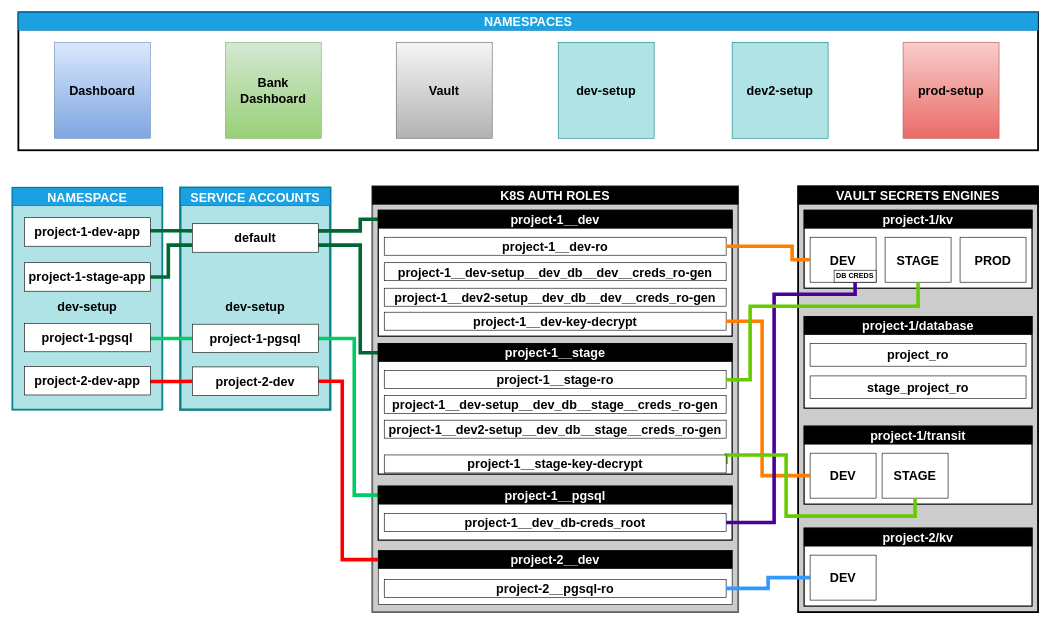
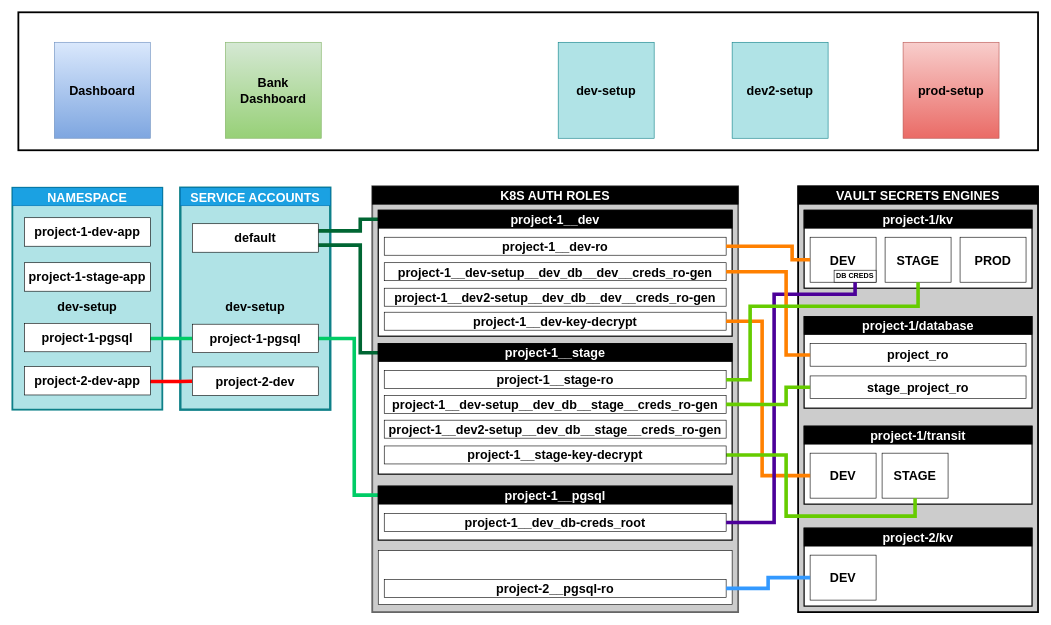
  <mxCell id="0" />
  <mxCell id="1" parent="0" />
  <mxCell id="2" value="&lt;b&gt;&lt;br&gt;dev-setup&lt;/b&gt;" style="rounded=0;whiteSpace=wrap;html=1;fontSize=21;strokeWidth=4;fillColor=#b0e3e6;strokeColor=#0e8088;" parent="1" vertex="1"><mxGeometry x="300" y="312.5" width="250" height="370" as="geometry" /></mxCell>
  <mxCell id="3" value="&lt;b&gt;&lt;br&gt;dev-setup&lt;/b&gt;" style="rounded=0;whiteSpace=wrap;html=1;fontSize=21;strokeWidth=3;fillColor=#b0e3e6;strokeColor=#0e8088;" parent="1" vertex="1"><mxGeometry x="20" y="312.5" width="250" height="370" as="geometry" /></mxCell>
  <mxCell id="4" value="" style="rounded=0;whiteSpace=wrap;html=1;strokeWidth=3;" parent="1" vertex="1"><mxGeometry x="30" y="20" width="1700" height="230" as="geometry" /></mxCell>
  <mxCell id="5" value="Bank Dashboard" style="whiteSpace=wrap;html=1;aspect=fixed;fontStyle=1;fontSize=21;gradientColor=#97d077;fillColor=#d5e8d4;strokeColor=#82b366;" parent="1" vertex="1"><mxGeometry x="375" y="70" width="160" height="160" as="geometry" /></mxCell>
- <mxCell id="6" value="Vault" style="whiteSpace=wrap;html=1;aspect=fixed;fontStyle=1;fontSize=21;gradientColor=#b3b3b3;fillColor=#f5f5f5;strokeColor=#666666;" parent="1" vertex="1"><mxGeometry x="660" y="70" width="160" height="160" as="geometry" /></mxCell>
  <mxCell id="7" value="dev-setup" style="whiteSpace=wrap;html=1;aspect=fixed;fontStyle=1;fontSize=21;fillColor=#b0e3e6;strokeColor=#0e8088;" parent="1" vertex="1"><mxGeometry x="930" y="70" width="160" height="160" as="geometry" /></mxCell>
  <mxCell id="8" value="prod-setup" style="whiteSpace=wrap;html=1;aspect=fixed;fontStyle=1;fontSize=21;gradientColor=#ea6b66;fillColor=#f8cecc;strokeColor=#b85450;" parent="1" vertex="1"><mxGeometry x="1505" y="70" width="160" height="160" as="geometry" /></mxCell>
  <mxCell id="9" value="Dashboard" style="whiteSpace=wrap;html=1;aspect=fixed;fontStyle=1;fontSize=21;gradientColor=#7ea6e0;fillColor=#dae8fc;strokeColor=#6c8ebf;" parent="1" vertex="1"><mxGeometry x="90" y="70" width="160" height="160" as="geometry" /></mxCell>
  <mxCell id="10" value="SERVICE ACCOUNTS" style="rounded=0;whiteSpace=wrap;html=1;fontStyle=1;fontSize=21;fillColor=#1ba1e2;fontColor=#ffffff;strokeColor=#006EAF;" parent="1" vertex="1"><mxGeometry x="300" y="312.5" width="250" height="30" as="geometry" /></mxCell>
- <mxCell id="11" value="NAMESPACES" style="rounded=0;whiteSpace=wrap;html=1;fontStyle=1;fontSize=21;fontColor=#ffffff;fillColor=#1ba1e2;strokeColor=#006EAF;" parent="1" vertex="1"><mxGeometry x="30" y="20" width="1700" height="30" as="geometry" /></mxCell>
  <mxCell id="12" value="" style="rounded=0;whiteSpace=wrap;html=1;strokeWidth=3;fillColor=#CCCCCC;" parent="1" vertex="1"><mxGeometry x="1330" y="310" width="400" height="710" as="geometry" /></mxCell>
  <mxCell id="13" value="VAULT SECRETS ENGINES" style="rounded=0;whiteSpace=wrap;html=1;fillColor=#000000;fontColor=#FFFFFF;fontStyle=1;fontSize=21;" parent="1" vertex="1"><mxGeometry x="1330" y="310" width="400" height="30" as="geometry" /></mxCell>
  <mxCell id="14" value="" style="rounded=0;whiteSpace=wrap;html=1;strokeWidth=2;" parent="1" vertex="1"><mxGeometry x="1340" y="350" width="380" height="130" as="geometry" /></mxCell>
  <mxCell id="15" value="project-1/kv" style="rounded=0;whiteSpace=wrap;html=1;fontStyle=1;fontSize=21;fontColor=#FFFFFF;fillColor=#000000;" parent="1" vertex="1"><mxGeometry x="1340" y="350" width="380" height="30" as="geometry" /></mxCell>
  <mxCell id="16" value="DEV" style="rounded=0;whiteSpace=wrap;html=1;fontStyle=1;fontSize=21;" parent="1" vertex="1"><mxGeometry x="1350" y="395" width="110" height="75" as="geometry" /></mxCell>
  <mxCell id="17" value="STAGE" style="rounded=0;whiteSpace=wrap;html=1;fontStyle=1;fontSize=21;" parent="1" vertex="1"><mxGeometry x="1475" y="395" width="110" height="75" as="geometry" /></mxCell>
  <mxCell id="18" value="PROD" style="rounded=0;whiteSpace=wrap;html=1;fontStyle=1;fontSize=21;" parent="1" vertex="1"><mxGeometry x="1600" y="395" width="110" height="75" as="geometry" /></mxCell>
  <mxCell id="19" value="" style="rounded=0;whiteSpace=wrap;html=1;strokeWidth=2;" parent="1" vertex="1"><mxGeometry x="1340" y="880" width="380" height="130" as="geometry" /></mxCell>
  <mxCell id="20" value="project-2/kv" style="rounded=0;whiteSpace=wrap;html=1;fillColor=#000000;fontStyle=1;fontSize=21;fontColor=#FFFFFF;" parent="1" vertex="1"><mxGeometry x="1340" y="880" width="380" height="30" as="geometry" /></mxCell>
  <mxCell id="21" value="DEV" style="rounded=0;whiteSpace=wrap;html=1;fontStyle=1;fontSize=21;" parent="1" vertex="1"><mxGeometry x="1350" y="925" width="110" height="75" as="geometry" /></mxCell>
  <mxCell id="22" value="" style="rounded=0;whiteSpace=wrap;html=1;strokeWidth=2;" parent="1" vertex="1"><mxGeometry x="1340" y="710" width="380" height="130" as="geometry" /></mxCell>
  <mxCell id="23" value="project-1/transit" style="rounded=0;whiteSpace=wrap;html=1;fontStyle=1;fillColor=#000000;fontColor=#FFFFFF;fontSize=21;" parent="1" vertex="1"><mxGeometry x="1340" y="710" width="380" height="30" as="geometry" /></mxCell>
  <mxCell id="24" value="DEV" style="rounded=0;whiteSpace=wrap;html=1;fontStyle=1;fontSize=21;" parent="1" vertex="1"><mxGeometry x="1350" y="755" width="110" height="75" as="geometry" /></mxCell>
  <mxCell id="25" value="STAGE" style="rounded=0;whiteSpace=wrap;html=1;fontStyle=1;fontSize=21;" parent="1" vertex="1"><mxGeometry x="1470" y="755" width="110" height="75" as="geometry" /></mxCell>
  <mxCell id="26" value="DB CREDS" style="rounded=0;whiteSpace=wrap;html=1;fontStyle=1" parent="1" vertex="1"><mxGeometry x="1390" y="450" width="70" height="20" as="geometry" /></mxCell>
  <mxCell id="27" value="NAMESPACE" style="rounded=0;whiteSpace=wrap;html=1;fontSize=21;fontColor=#ffffff;fillColor=#1ba1e2;strokeColor=#006EAF;fontStyle=1" parent="1" vertex="1"><mxGeometry x="20" y="312.5" width="250" height="30" as="geometry" /></mxCell>
  <mxCell id="28" value="" style="rounded=0;whiteSpace=wrap;html=1;strokeWidth=3;strokeColor=#666666;fontColor=#333333;fillColor=#CCCCCC;" parent="1" vertex="1"><mxGeometry x="620" y="310" width="610" height="710" as="geometry" /></mxCell>
  <mxCell id="29" value="K8S AUTH ROLES" style="rounded=0;whiteSpace=wrap;html=1;fillColor=#000000;fontColor=#FFFFFF;fontStyle=1;fontSize=21;" parent="1" vertex="1"><mxGeometry x="620" y="310" width="610" height="30" as="geometry" /></mxCell>
  <mxCell id="30" style="edgeStyle=orthogonalEdgeStyle;rounded=0;orthogonalLoop=1;jettySize=auto;html=1;exitX=0;exitY=0.5;exitDx=0;exitDy=0;entryX=1;entryY=0.25;entryDx=0;entryDy=0;fontSize=21;fontColor=#FFFFFF;endArrow=none;endFill=0;strokeWidth=6;strokeColor=#006633;" parent="1" source="32" target="57" edge="1"><mxGeometry relative="1" as="geometry"><Array as="points"><mxPoint x="600" y="365" /><mxPoint x="600" y="384" /></Array></mxGeometry></mxCell>
  <mxCell id="31" value="" style="rounded=0;whiteSpace=wrap;html=1;strokeWidth=2;" parent="1" vertex="1"><mxGeometry x="630" y="350" width="590" height="210" as="geometry" /></mxCell>
  <mxCell id="32" value="project-1__dev" style="rounded=0;whiteSpace=wrap;html=1;fontStyle=1;fontSize=21;fontColor=#FFFFFF;fillColor=#000000;" parent="1" vertex="1"><mxGeometry x="630" y="350" width="590" height="30" as="geometry" /></mxCell>
  <mxCell id="33" value="&lt;span class=&quot;pl-s&quot;&gt;&lt;span class=&quot;pl-pds&quot;&gt;&lt;/span&gt;project-1__dev-ro&lt;/span&gt;" style="rounded=0;whiteSpace=wrap;html=1;fontStyle=1;fontSize=21;" parent="1" vertex="1"><mxGeometry x="640" y="395" width="570" height="30" as="geometry" /></mxCell>
  <mxCell id="34" style="edgeStyle=orthogonalEdgeStyle;rounded=0;orthogonalLoop=1;jettySize=auto;html=1;exitX=0;exitY=0.5;exitDx=0;exitDy=0;entryX=1;entryY=0.75;entryDx=0;entryDy=0;fontSize=21;fontColor=#FFFFFF;endArrow=none;endFill=0;strokeWidth=6;strokeColor=#006633;" parent="1" source="36" target="57" edge="1"><mxGeometry relative="1" as="geometry"><Array as="points"><mxPoint x="600" y="588" /><mxPoint x="600" y="408" /></Array></mxGeometry></mxCell>
  <mxCell id="35" value="" style="rounded=0;whiteSpace=wrap;html=1;strokeWidth=2;" parent="1" vertex="1"><mxGeometry x="630" y="572.5" width="590" height="217.5" as="geometry" /></mxCell>
  <mxCell id="36" value="project-1__stage" style="rounded=0;whiteSpace=wrap;html=1;fontStyle=1;fillColor=#000000;fontColor=#FFFFFF;fontSize=21;" parent="1" vertex="1"><mxGeometry x="630" y="572.5" width="590" height="30" as="geometry" /></mxCell>
  <mxCell id="37" style="edgeStyle=orthogonalEdgeStyle;rounded=0;orthogonalLoop=1;jettySize=auto;html=1;exitX=0;exitY=0.5;exitDx=0;exitDy=0;entryX=1;entryY=0.5;entryDx=0;entryDy=0;fontSize=21;fontColor=#FFFFFF;endArrow=none;endFill=0;strokeWidth=6;strokeColor=#00CC66;" parent="1" source="39" target="56" edge="1"><mxGeometry relative="1" as="geometry"><Array as="points"><mxPoint x="590" y="825" /><mxPoint x="590" y="564" /></Array></mxGeometry></mxCell>
  <mxCell id="38" value="" style="rounded=0;whiteSpace=wrap;html=1;strokeWidth=2;" parent="1" vertex="1"><mxGeometry x="630" y="810" width="590" height="90" as="geometry" /></mxCell>
  <mxCell id="39" value="project-1__pgsql" style="rounded=0;whiteSpace=wrap;html=1;fillColor=#000000;fontStyle=1;fontSize=21;fontColor=#FFFFFF;" parent="1" vertex="1"><mxGeometry x="630" y="810" width="590" height="30" as="geometry" /></mxCell>
- <mxCell id="40" style="edgeStyle=orthogonalEdgeStyle;rounded=0;orthogonalLoop=1;jettySize=auto;html=1;exitX=0;exitY=0.5;exitDx=0;exitDy=0;entryX=1;entryY=0.5;entryDx=0;entryDy=0;fontSize=21;fontColor=#FFFFFF;endArrow=none;endFill=0;strokeWidth=6;strokeColor=#FF0000;" parent="1" source="42" target="58" edge="1"><mxGeometry relative="1" as="geometry"><Array as="points"><mxPoint x="570" y="933" /><mxPoint x="570" y="635" /></Array></mxGeometry></mxCell>
  <mxCell id="41" value="" style="rounded=0;whiteSpace=wrap;html=1;" parent="1" vertex="1"><mxGeometry x="630" y="917.5" width="590" height="90" as="geometry" /></mxCell>
- <mxCell id="42" value="project-2__dev" style="rounded=0;whiteSpace=wrap;html=1;fillColor=#000000;fontStyle=1;fontSize=21;fontColor=#FFFFFF;" parent="1" vertex="1"><mxGeometry x="630" y="917.5" width="590" height="30" as="geometry" /></mxCell>
  <mxCell id="43" value="project-1__dev-setup__dev_db__dev__creds_ro-gen" style="rounded=0;whiteSpace=wrap;html=1;fontStyle=1;fontSize=21;" parent="1" vertex="1"><mxGeometry x="640" y="437.5" width="570" height="30" as="geometry" /></mxCell>
  <mxCell id="44" value="&lt;span class=&quot;pl-s&quot;&gt;&lt;span class=&quot;pl-pds&quot;&gt;&lt;/span&gt;project-1__stage-ro&lt;/span&gt;" style="rounded=0;whiteSpace=wrap;html=1;fontStyle=1;fontSize=21;" parent="1" vertex="1"><mxGeometry x="640" y="617.5" width="570" height="30" as="geometry" /></mxCell>
  <mxCell id="45" value="&lt;span class=&quot;pl-s&quot;&gt;project-1__dev-setup__dev_db__stage__creds_ro-gen&lt;span class=&quot;pl-pds&quot;&gt;&lt;/span&gt;&lt;/span&gt;" style="rounded=0;whiteSpace=wrap;html=1;fontStyle=1;fontSize=21;" parent="1" vertex="1"><mxGeometry x="640" y="658.75" width="570" height="30" as="geometry" /></mxCell>
  <mxCell id="46" value="&lt;span class=&quot;pl-s&quot;&gt;project-1__dev_db-creds_root&lt;span class=&quot;pl-pds&quot;&gt;&lt;/span&gt;&lt;/span&gt;" style="rounded=0;whiteSpace=wrap;html=1;fontStyle=1;fontSize=21;" parent="1" vertex="1"><mxGeometry x="640" y="855.5" width="570" height="30" as="geometry" /></mxCell>
  <mxCell id="47" value="&lt;span class=&quot;pl-s&quot;&gt;&lt;span class=&quot;pl-pds&quot;&gt;&lt;/span&gt;project-2__pgsql-ro&lt;/span&gt;" style="rounded=0;whiteSpace=wrap;html=1;fontStyle=1;fontSize=21;" parent="1" vertex="1"><mxGeometry x="640" y="965.5" width="570" height="30" as="geometry" /></mxCell>
- <mxCell id="48" style="edgeStyle=orthogonalEdgeStyle;rounded=0;orthogonalLoop=1;jettySize=auto;html=1;exitX=0.998;exitY=0.455;exitDx=0;exitDy=0;entryX=0;entryY=0.25;entryDx=0;entryDy=0;fontSize=21;fontColor=#FFFFFF;strokeWidth=6;exitPerimeter=0;endArrow=none;endFill=0;strokeColor=#006633;" parent="1" source="49" target="57" edge="1"><mxGeometry relative="1" as="geometry"><Array as="points"><mxPoint x="310" y="384.5" /><mxPoint x="310" y="384.5" /></Array></mxGeometry></mxCell>
  <mxCell id="49" value="project-1-dev-app" style="rounded=0;whiteSpace=wrap;html=1;fontSize=21;strokeWidth=1;fontStyle=1" parent="1" vertex="1"><mxGeometry x="40" y="362.5" width="210" height="47.5" as="geometry" /></mxCell>
- <mxCell id="50" style="edgeStyle=orthogonalEdgeStyle;rounded=0;orthogonalLoop=1;jettySize=auto;html=1;exitX=1;exitY=0.5;exitDx=0;exitDy=0;entryX=0;entryY=0.75;entryDx=0;entryDy=0;fontSize=21;fontColor=#FFFFFF;strokeWidth=6;endArrow=none;endFill=0;strokeColor=#006633;" parent="1" source="51" target="57" edge="1"><mxGeometry relative="1" as="geometry"><Array as="points"><mxPoint x="280" y="461" /><mxPoint x="280" y="408" /></Array></mxGeometry></mxCell>
  <mxCell id="51" value="project-1-stage-app" style="rounded=0;whiteSpace=wrap;html=1;fontSize=21;strokeWidth=1;fontStyle=1" parent="1" vertex="1"><mxGeometry x="40" y="437.5" width="210" height="47.5" as="geometry" /></mxCell>
  <mxCell id="52" style="edgeStyle=orthogonalEdgeStyle;rounded=0;orthogonalLoop=1;jettySize=auto;html=1;exitX=1;exitY=0.5;exitDx=0;exitDy=0;entryX=0;entryY=0.5;entryDx=0;entryDy=0;fontSize=21;fontColor=#FFFFFF;strokeWidth=6;endArrow=none;endFill=0;strokeColor=#00CC66;" parent="1" source="53" target="56" edge="1"><mxGeometry relative="1" as="geometry"><Array as="points"><mxPoint x="250" y="563.5" /></Array></mxGeometry></mxCell>
  <mxCell id="53" value="project-1-pgsql" style="rounded=0;whiteSpace=wrap;html=1;fontSize=21;strokeWidth=1;fontStyle=1" parent="1" vertex="1"><mxGeometry x="40" y="538.5" width="210" height="47.5" as="geometry" /></mxCell>
  <mxCell id="54" style="edgeStyle=orthogonalEdgeStyle;rounded=0;orthogonalLoop=1;jettySize=auto;html=1;exitX=1;exitY=0.5;exitDx=0;exitDy=0;entryX=0;entryY=0.5;entryDx=0;entryDy=0;fontSize=21;fontColor=#FFFFFF;strokeWidth=6;endArrow=none;endFill=0;strokeColor=#FF0000;" parent="1" source="55" target="58" edge="1"><mxGeometry relative="1" as="geometry"><Array as="points"><mxPoint x="250" y="635.5" /><mxPoint x="300" y="635.5" /></Array></mxGeometry></mxCell>
  <mxCell id="55" value="project-2-dev-app" style="rounded=0;whiteSpace=wrap;html=1;fontSize=21;strokeWidth=1;fontStyle=1" parent="1" vertex="1"><mxGeometry x="40" y="610.5" width="210" height="47.5" as="geometry" /></mxCell>
  <mxCell id="56" value="project-1-pgsql" style="rounded=0;whiteSpace=wrap;html=1;fontSize=21;strokeWidth=1;fontStyle=1" parent="1" vertex="1"><mxGeometry x="320" y="540" width="210" height="47.5" as="geometry" /></mxCell>
  <mxCell id="57" value="default" style="rounded=0;whiteSpace=wrap;html=1;fontSize=21;strokeWidth=1;fontStyle=1" parent="1" vertex="1"><mxGeometry x="320" y="372.5" width="210" height="47.5" as="geometry" /></mxCell>
  <mxCell id="58" value="project-2-dev" style="rounded=0;whiteSpace=wrap;html=1;fontSize=21;strokeWidth=1;fontStyle=1" parent="1" vertex="1"><mxGeometry x="320" y="611.25" width="210" height="47.5" as="geometry" /></mxCell>
  <mxCell id="59" value="&lt;span class=&quot;pl-s&quot;&gt;project-1__dev-key-decrypt&lt;span class=&quot;pl-pds&quot;&gt;&lt;/span&gt;&lt;/span&gt;" style="rounded=0;whiteSpace=wrap;html=1;fontStyle=1;fontSize=21;" parent="1" vertex="1"><mxGeometry x="640" y="520" width="570" height="30" as="geometry" /></mxCell>
  <mxCell id="60" value="" style="rounded=0;whiteSpace=wrap;html=1;strokeWidth=2;" parent="1" vertex="1"><mxGeometry x="1340" y="527.5" width="380" height="152.5" as="geometry" /></mxCell>
  <mxCell id="61" value="project-1/database" style="rounded=0;whiteSpace=wrap;html=1;fontStyle=1;fillColor=#000000;fontColor=#FFFFFF;fontSize=21;" parent="1" vertex="1"><mxGeometry x="1340" y="527.5" width="380" height="30" as="geometry" /></mxCell>
  <mxCell id="62" value="project_ro" style="rounded=0;whiteSpace=wrap;html=1;fontStyle=1;fontSize=21;" parent="1" vertex="1"><mxGeometry x="1350" y="572.5" width="360" height="37.5" as="geometry" /></mxCell>
  <mxCell id="63" style="edgeStyle=orthogonalEdgeStyle;rounded=0;orthogonalLoop=1;jettySize=auto;html=1;exitX=1;exitY=0.5;exitDx=0;exitDy=0;fontSize=21;fontColor=#FFFFFF;endArrow=none;endFill=0;strokeWidth=6;strokeColor=#FF8000;entryX=0;entryY=0.5;entryDx=0;entryDy=0;" parent="1" source="59" target="24" edge="1"><mxGeometry relative="1" as="geometry"><Array as="points"><mxPoint x="1270" y="535" /><mxPoint x="1270" y="793" /></Array><mxPoint x="1350" y="770" as="targetPoint" /></mxGeometry></mxCell>
  <mxCell id="64" style="edgeStyle=orthogonalEdgeStyle;rounded=0;orthogonalLoop=1;jettySize=auto;html=1;exitX=1;exitY=0.5;exitDx=0;exitDy=0;entryX=0;entryY=0.5;entryDx=0;entryDy=0;fontSize=21;fontColor=#FFFFFF;endArrow=none;endFill=0;strokeWidth=6;strokeColor=#FF8000;" parent="1" source="33" target="16" edge="1"><mxGeometry relative="1" as="geometry"><Array as="points"><mxPoint x="1320" y="410" /><mxPoint x="1320" y="433" /></Array></mxGeometry></mxCell>
  <mxCell id="65" style="edgeStyle=orthogonalEdgeStyle;rounded=0;orthogonalLoop=1;jettySize=auto;html=1;exitX=1;exitY=0.5;exitDx=0;exitDy=0;fontSize=21;fontColor=#FFFFFF;endArrow=none;endFill=0;strokeWidth=6;strokeColor=#3399FF;entryX=0;entryY=0.5;entryDx=0;entryDy=0;" parent="1" source="47" target="21" edge="1"><mxGeometry relative="1" as="geometry"><Array as="points" /><mxPoint x="1320" y="971" as="targetPoint" /></mxGeometry></mxCell>
  <mxCell id="66" style="edgeStyle=orthogonalEdgeStyle;rounded=0;orthogonalLoop=1;jettySize=auto;html=1;exitX=1;exitY=0.5;exitDx=0;exitDy=0;entryX=0.5;entryY=1;entryDx=0;entryDy=0;fontSize=21;fontColor=#FFFFFF;endArrow=none;endFill=0;strokeWidth=6;strokeColor=#4C0099;" parent="1" source="46" target="26" edge="1"><mxGeometry relative="1" as="geometry"><Array as="points"><mxPoint x="1290" y="871" /><mxPoint x="1290" y="490" /><mxPoint x="1425" y="490" /></Array></mxGeometry></mxCell>
+ <mxCell id="67" style="edgeStyle=orthogonalEdgeStyle;rounded=0;orthogonalLoop=1;jettySize=auto;html=1;exitX=1;exitY=0.5;exitDx=0;exitDy=0;entryX=0;entryY=0.5;entryDx=0;entryDy=0;strokeColor=#FF8000;strokeWidth=6;endArrow=none;endFill=0;" parent="1" source="43" target="62" edge="1"><mxGeometry relative="1" as="geometry"><Array as="points"><mxPoint x="1310" y="453" /><mxPoint x="1310" y="591" /></Array></mxGeometry></mxCell>
  <mxCell id="68" style="edgeStyle=orthogonalEdgeStyle;rounded=0;orthogonalLoop=1;jettySize=auto;html=1;exitX=1;exitY=0.5;exitDx=0;exitDy=0;entryX=0.5;entryY=1;entryDx=0;entryDy=0;fontSize=21;fontColor=#FFFFFF;endArrow=none;endFill=0;strokeWidth=6;strokeColor=#66CC00;" parent="1" source="75" target="25" edge="1"><mxGeometry relative="1" as="geometry"><Array as="points"><mxPoint x="1310" y="758" /><mxPoint x="1310" y="860" /><mxPoint x="1525" y="860" /></Array></mxGeometry></mxCell>
  <mxCell id="69" style="edgeStyle=orthogonalEdgeStyle;rounded=0;orthogonalLoop=1;jettySize=auto;html=1;entryX=0.5;entryY=1;entryDx=0;entryDy=0;fontSize=21;fontColor=#FFFFFF;endArrow=none;endFill=0;strokeWidth=6;strokeColor=#66CC00;exitX=1;exitY=0.5;exitDx=0;exitDy=0;" parent="1" source="44" target="17" edge="1"><mxGeometry relative="1" as="geometry"><Array as="points"><mxPoint x="1250" y="633" /><mxPoint x="1250" y="510" /><mxPoint x="1530" y="510" /></Array><mxPoint x="1250" y="630" as="sourcePoint" /></mxGeometry></mxCell>
  <mxCell id="70" value="&lt;span&gt;project-1__dev2-setup__dev_db__stage__creds_ro-gen&lt;/span&gt;" style="rounded=0;whiteSpace=wrap;html=1;fontStyle=1;fontSize=21;" parent="1" vertex="1"><mxGeometry x="640" y="700" width="570" height="30" as="geometry" /></mxCell>
  <mxCell id="71" value="stage_project_ro" style="rounded=0;whiteSpace=wrap;html=1;fontStyle=1;fontSize=21;" parent="1" vertex="1"><mxGeometry x="1350" y="626.25" width="360" height="37.5" as="geometry" /></mxCell>
+ <mxCell id="72" style="edgeStyle=orthogonalEdgeStyle;rounded=0;orthogonalLoop=1;jettySize=auto;html=1;exitX=1;exitY=0.5;exitDx=0;exitDy=0;entryX=0;entryY=0.5;entryDx=0;entryDy=0;endArrow=none;endFill=0;strokeWidth=6;strokeColor=#66cc00;" parent="1" source="45" target="71" edge="1"><mxGeometry relative="1" as="geometry"><Array as="points"><mxPoint x="1310" y="674" /><mxPoint x="1310" y="645" /></Array></mxGeometry></mxCell>
  <mxCell id="73" value="project-1__dev2-setup__dev_db__dev__creds_ro-gen" style="rounded=0;whiteSpace=wrap;html=1;fontStyle=1;fontSize=21;" parent="1" vertex="1"><mxGeometry x="640" y="480" width="570" height="30" as="geometry" /></mxCell>
  <mxCell id="74" value="dev2-setup" style="whiteSpace=wrap;html=1;aspect=fixed;fontStyle=1;fontSize=21;fillColor=#b0e3e6;strokeColor=#0e8088;" parent="1" vertex="1"><mxGeometry x="1220" y="70" width="160" height="160" as="geometry" /></mxCell>
- <mxCell id="75" value="&lt;span class=&quot;pl-s&quot;&gt;project-1__stage-key-decrypt&lt;span class=&quot;pl-pds&quot;&gt;&lt;/span&gt;&lt;/span&gt;" style="rounded=0;whiteSpace=wrap;html=1;fontStyle=1;fontSize=21;" parent="1" vertex="1"><mxGeometry x="640" y="758" width="570" height="30" as="geometry" /></mxCell>
+ <mxCell id="75" value="&lt;span class=&quot;pl-s&quot;&gt;project-1__stage-key-decrypt&lt;span class=&quot;pl-pds&quot;&gt;&lt;/span&gt;&lt;/span&gt;" style="rounded=0;whiteSpace=wrap;html=1;fontStyle=1;fontSize=21;" parent="1" vertex="1"><mxGeometry x="640" y="743" width="570" height="30" as="geometry" /></mxCell>
